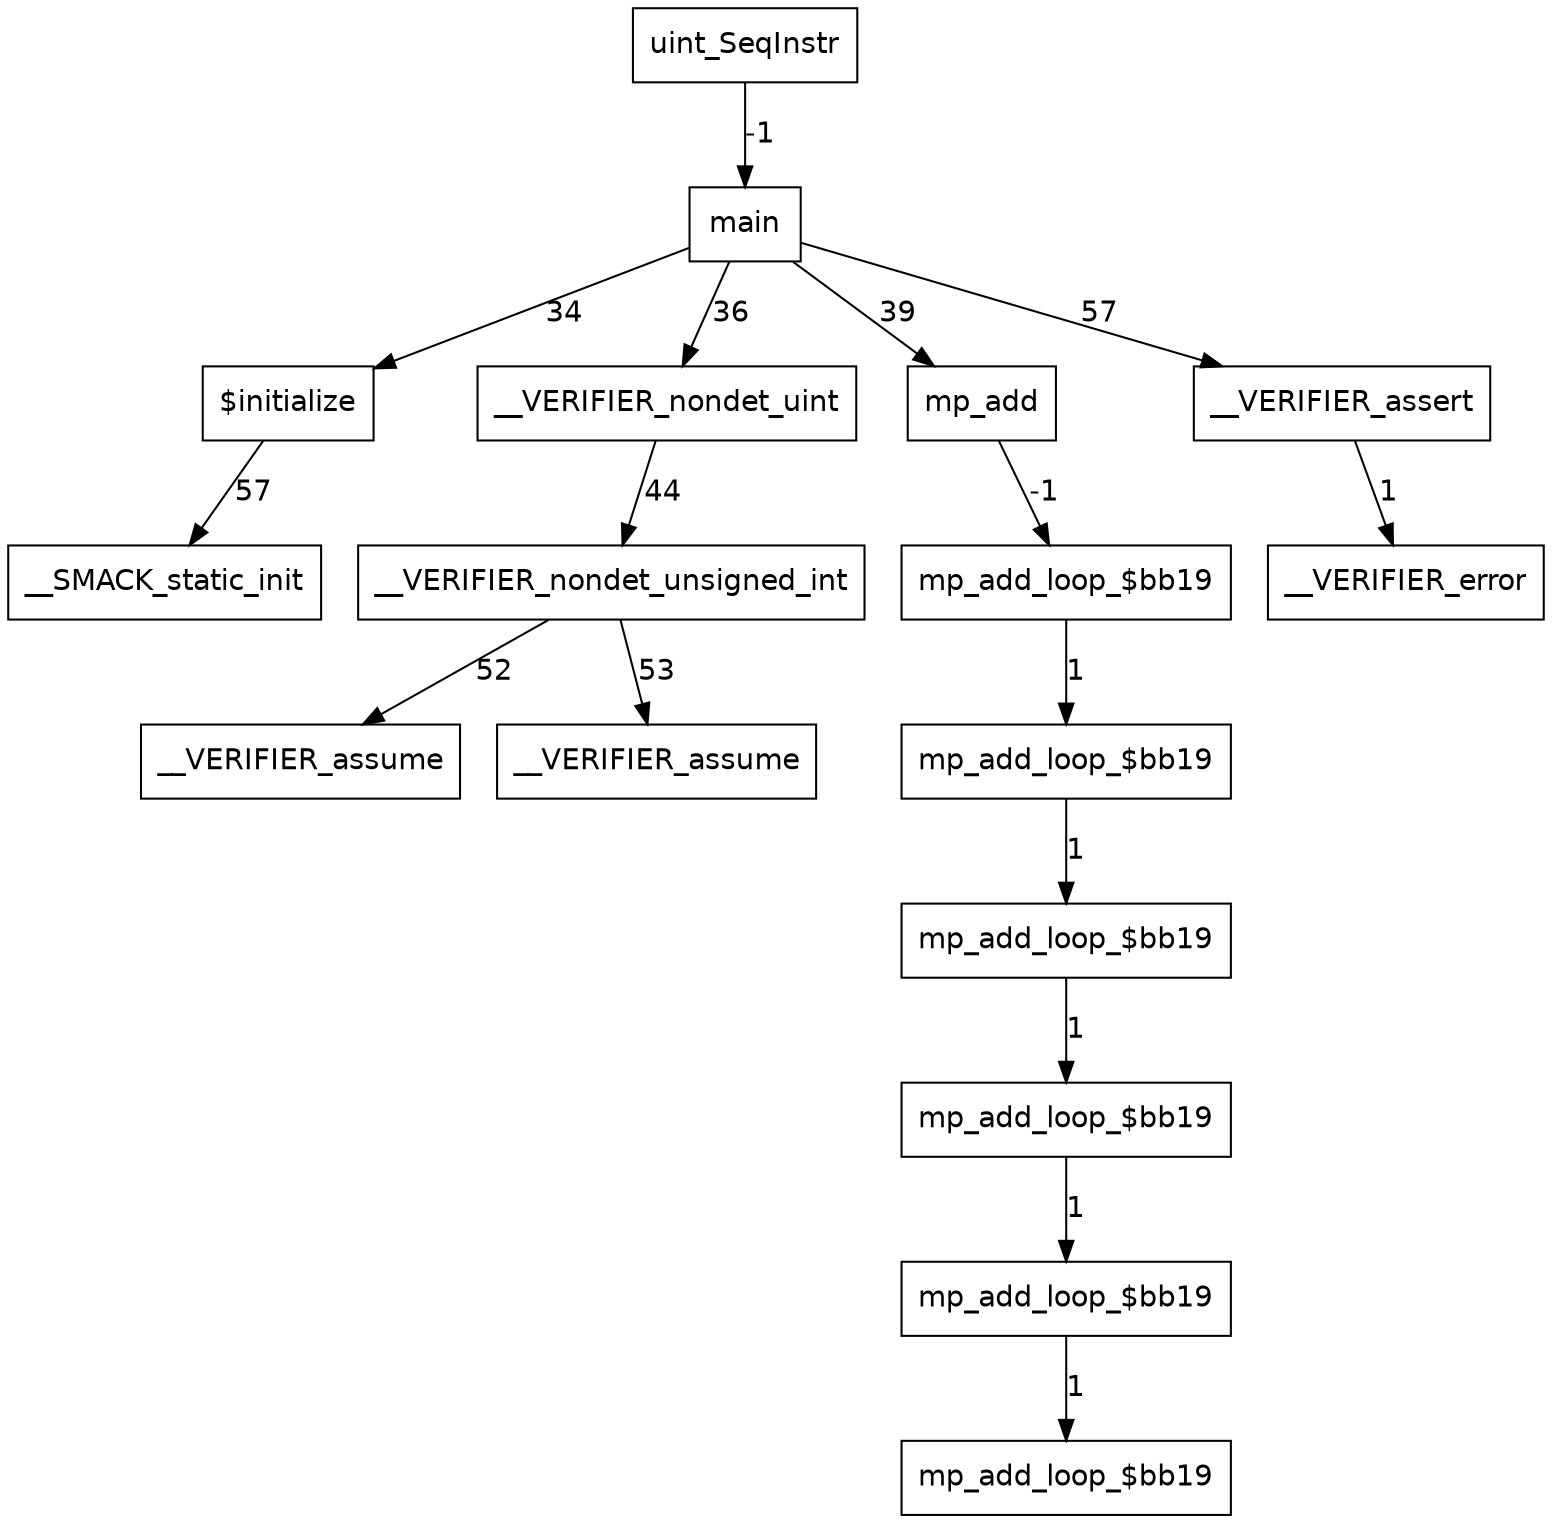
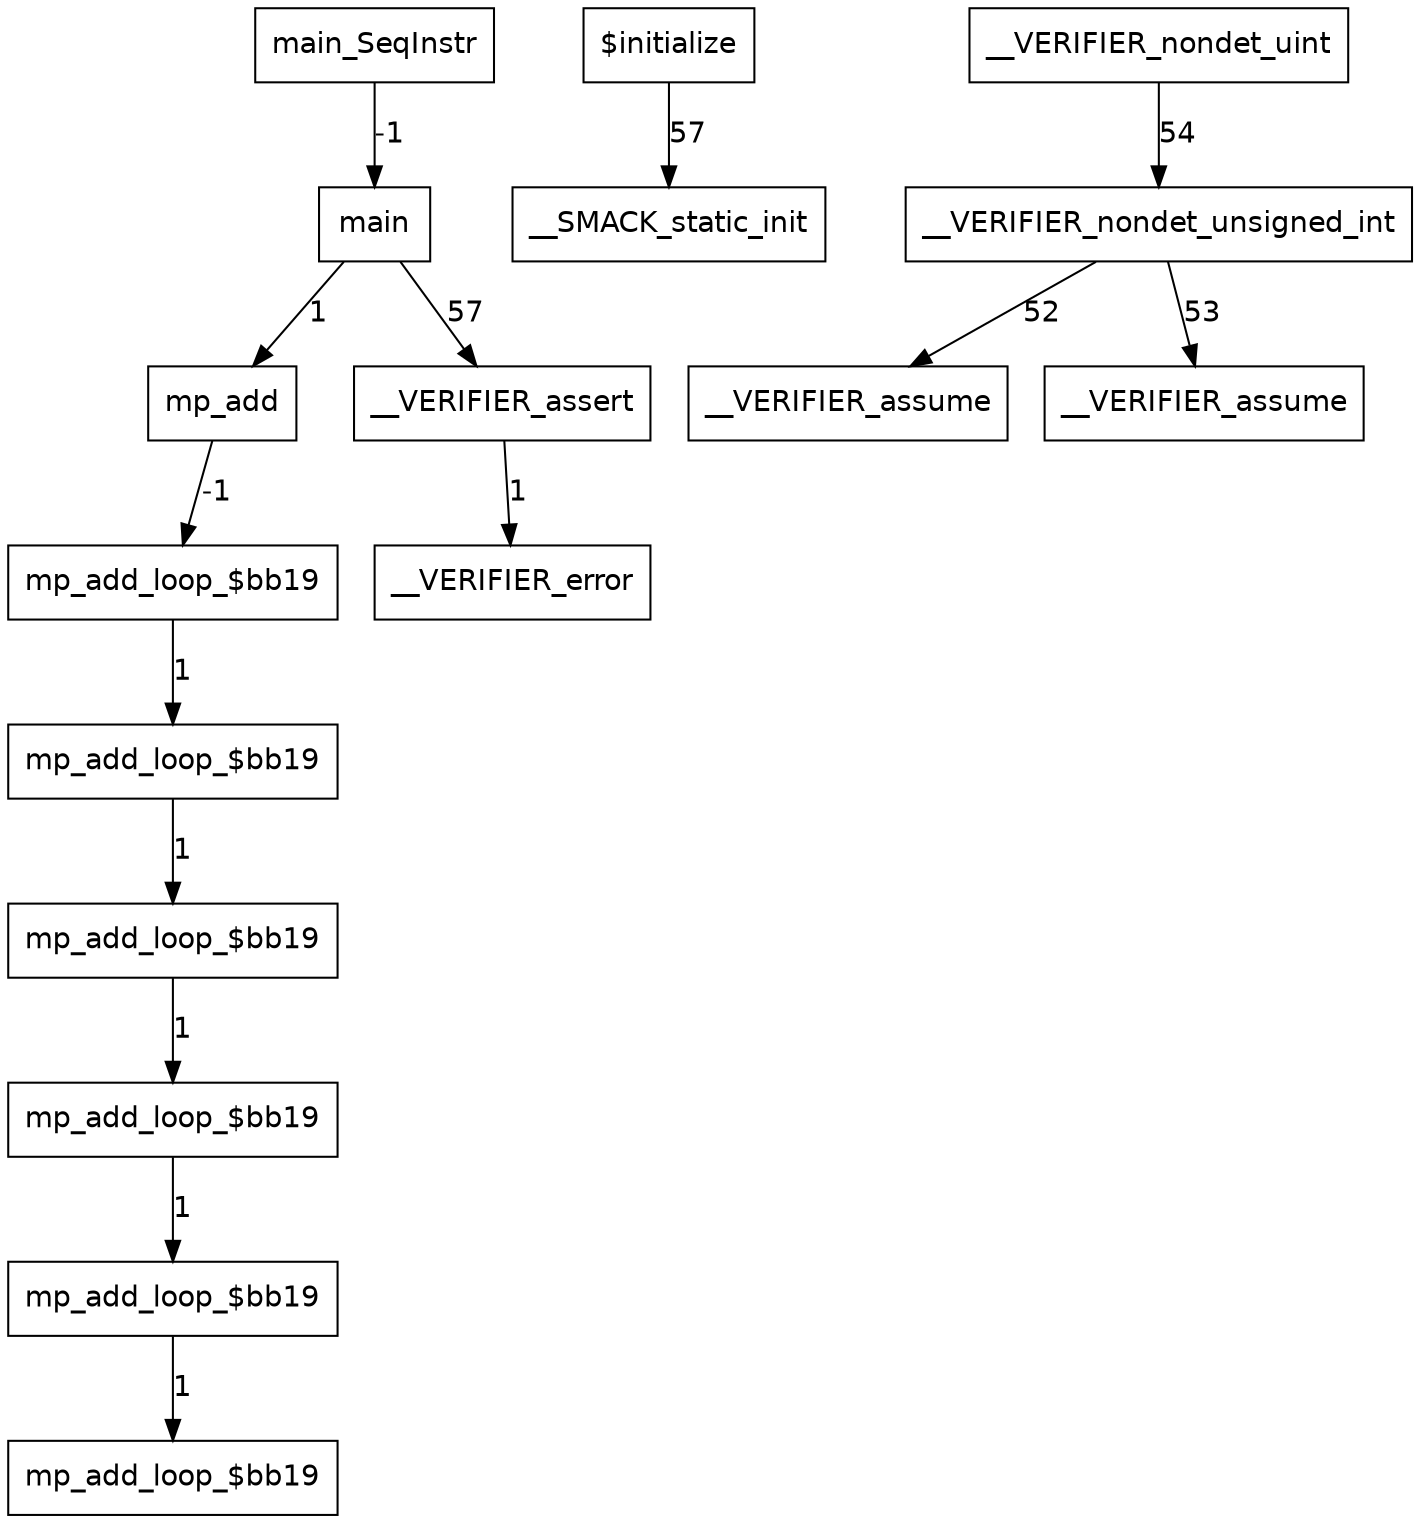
  digraph {
    fontname="DejaVu Sans"
    node [color=black fontname="DejaVu Sans" shape=box]
    edge [fontname="DejaVu Sans"]
-   n1 [label=uint_SeqInstr]
+   n1 [label=main_SeqInstr]
    n2 [label=main]
    n3 [label="$initialize"]
    n4 [label=__VERIFIER_nondet_uint]
    n5 [label=mp_add]
    n6 [label=__VERIFIER_assert]
    n7 [label=__SMACK_static_init]
    n8 [label=__VERIFIER_nondet_unsigned_int]
    n9 [label="mp_add_loop_$bb19"]
    n10 [label=__VERIFIER_error]
    n11 [label=__VERIFIER_assume]
    n12 [label=__VERIFIER_assume]
    n13 [label="mp_add_loop_$bb19"]
    n14 [label="mp_add_loop_$bb19"]
    n15 [label="mp_add_loop_$bb19"]
    n16 [label="mp_add_loop_$bb19"]
    n17 [label="mp_add_loop_$bb19"]
    n1 -> n2 [label=-1]
-   n2 -> n3 [label=34]
-   n2 -> n4 [label=36]
-   n2 -> n5 [label=39]
+   n2 -> n5 [label=1]
    n2 -> n6 [label=57]
    n3 -> n7 [label=57]
-   n4 -> n8 [label=44]
+   n4 -> n8 [label=54]
    n5 -> n9 [label=-1]
    n6 -> n10 [label=1]
    n8 -> n11 [label=52]
    n8 -> n12 [label=53]
    n9 -> n13 [label=1]
    n13 -> n14 [label=1]
    n14 -> n15 [label=1]
    n15 -> n16 [label=1]
    n16 -> n17 [label=1]
  }
